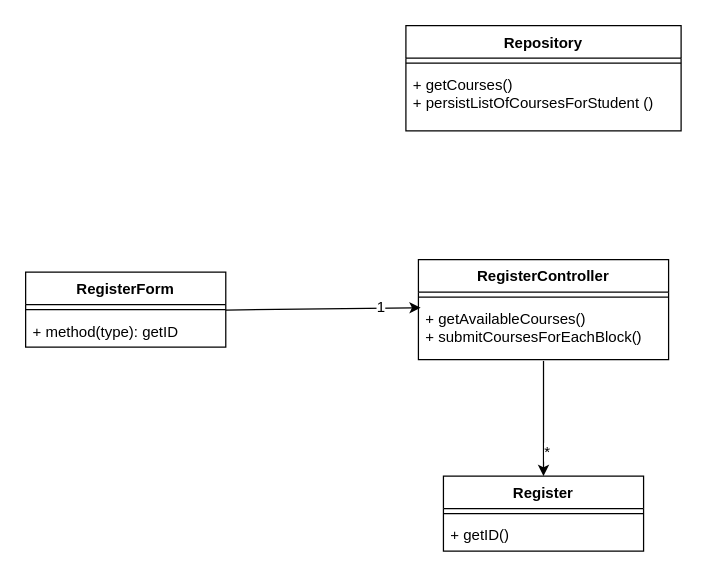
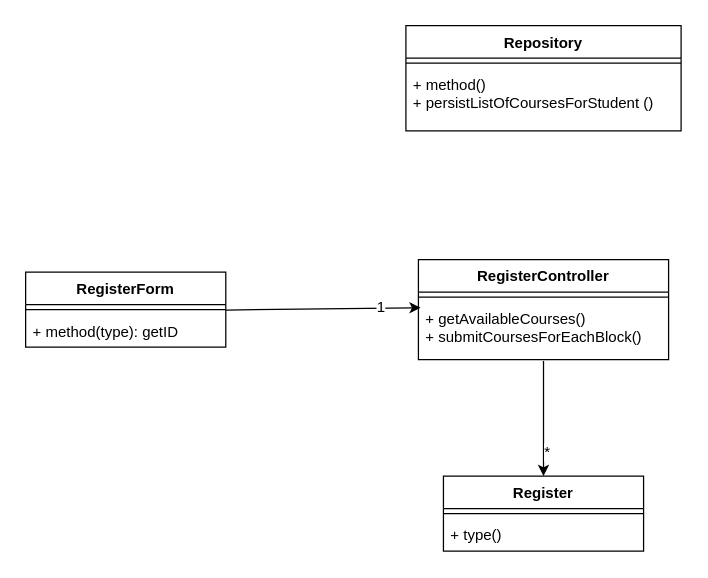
  <mxCell id="0" />
  <mxCell id="1" parent="0" />
  <mxCell id="2" value="RegisterForm" style="swimlane;fontStyle=1;align=center;verticalAlign=top;childLayout=stackLayout;horizontal=1;startSize=26;horizontalStack=0;resizeParent=1;resizeParentMax=0;resizeLast=0;collapsible=1;marginBottom=0;" vertex="1" parent="1"><mxGeometry x="20" y="217" width="160" height="60" as="geometry" /></mxCell>
  <mxCell id="3" value="" style="line;strokeWidth=1;fillColor=none;align=left;verticalAlign=middle;spacingTop=-1;spacingLeft=3;spacingRight=3;rotatable=0;labelPosition=right;points=[];portConstraint=eastwest;" vertex="1" parent="2"><mxGeometry y="26" width="160" height="8" as="geometry" /></mxCell>
  <mxCell id="4" value="+ method(type): getID" style="text;strokeColor=none;fillColor=none;align=left;verticalAlign=top;spacingLeft=4;spacingRight=4;overflow=hidden;rotatable=0;points=[[0,0.5],[1,0.5]];portConstraint=eastwest;" vertex="1" parent="2"><mxGeometry y="34" width="160" height="26" as="geometry" /></mxCell>
  <mxCell id="5" value="Register" style="swimlane;fontStyle=1;align=center;verticalAlign=top;childLayout=stackLayout;horizontal=1;startSize=26;horizontalStack=0;resizeParent=1;resizeParentMax=0;resizeLast=0;collapsible=1;marginBottom=0;" vertex="1" parent="1"><mxGeometry x="354" y="380" width="160" height="60" as="geometry" /></mxCell>
  <mxCell id="6" value="" style="line;strokeWidth=1;fillColor=none;align=left;verticalAlign=middle;spacingTop=-1;spacingLeft=3;spacingRight=3;rotatable=0;labelPosition=right;points=[];portConstraint=eastwest;" vertex="1" parent="5"><mxGeometry y="26" width="160" height="8" as="geometry" /></mxCell>
- <mxCell id="7" value="+ getID()" style="text;strokeColor=none;fillColor=none;align=left;verticalAlign=top;spacingLeft=4;spacingRight=4;overflow=hidden;rotatable=0;points=[[0,0.5],[1,0.5]];portConstraint=eastwest;" vertex="1" parent="5"><mxGeometry y="34" width="160" height="26" as="geometry" /></mxCell>
+ <mxCell id="7" value="+ type()" style="text;strokeColor=none;fillColor=none;align=left;verticalAlign=top;spacingLeft=4;spacingRight=4;overflow=hidden;rotatable=0;points=[[0,0.5],[1,0.5]];portConstraint=eastwest;" vertex="1" parent="5"><mxGeometry y="34" width="160" height="26" as="geometry" /></mxCell>
  <mxCell id="8" value="Repository" style="swimlane;fontStyle=1;align=center;verticalAlign=top;childLayout=stackLayout;horizontal=1;startSize=26;horizontalStack=0;resizeParent=1;resizeParentMax=0;resizeLast=0;collapsible=1;marginBottom=0;" vertex="1" parent="1"><mxGeometry x="324" y="20" width="220" height="84" as="geometry" /></mxCell>
  <mxCell id="9" value="" style="line;strokeWidth=1;fillColor=none;align=left;verticalAlign=middle;spacingTop=-1;spacingLeft=3;spacingRight=3;rotatable=0;labelPosition=right;points=[];portConstraint=eastwest;" vertex="1" parent="8"><mxGeometry y="26" width="220" height="8" as="geometry" /></mxCell>
- <mxCell id="10" value="+ getCourses()&#10;+ persistListOfCoursesForStudent ()" style="text;strokeColor=none;fillColor=none;align=left;verticalAlign=top;spacingLeft=4;spacingRight=4;overflow=hidden;rotatable=0;points=[[0,0.5],[1,0.5]];portConstraint=eastwest;" vertex="1" parent="8"><mxGeometry y="34" width="220" height="50" as="geometry" /></mxCell>
+ <mxCell id="10" value="+ method()&#10;+ persistListOfCoursesForStudent ()" style="text;strokeColor=none;fillColor=none;align=left;verticalAlign=top;spacingLeft=4;spacingRight=4;overflow=hidden;rotatable=0;points=[[0,0.5],[1,0.5]];portConstraint=eastwest;" vertex="1" parent="8"><mxGeometry y="34" width="220" height="50" as="geometry" /></mxCell>
  <mxCell id="11" value="RegisterController" style="swimlane;fontStyle=1;align=center;verticalAlign=top;childLayout=stackLayout;horizontal=1;startSize=26;horizontalStack=0;resizeParent=1;resizeParentMax=0;resizeLast=0;collapsible=1;marginBottom=0;" vertex="1" parent="1"><mxGeometry x="334" y="207" width="200" height="80" as="geometry" /></mxCell>
  <mxCell id="12" value="" style="line;strokeWidth=1;fillColor=none;align=left;verticalAlign=middle;spacingTop=-1;spacingLeft=3;spacingRight=3;rotatable=0;labelPosition=right;points=[];portConstraint=eastwest;" vertex="1" parent="11"><mxGeometry y="26" width="200" height="8" as="geometry" /></mxCell>
  <mxCell id="13" value="+ getAvailableCourses() &#10;+ submitCoursesForEachBlock()" style="text;strokeColor=none;fillColor=none;align=left;verticalAlign=top;spacingLeft=4;spacingRight=4;overflow=hidden;rotatable=0;points=[[0,0.5],[1,0.5]];portConstraint=eastwest;" vertex="1" parent="11"><mxGeometry y="34" width="200" height="46" as="geometry" /></mxCell>
  <mxCell id="14" value="" style="endArrow=classic;html=1;exitX=1.001;exitY=0.537;exitDx=0;exitDy=0;entryX=0.009;entryY=0.096;entryDx=0;entryDy=0;entryPerimeter=0;exitPerimeter=0;" edge="1" parent="1" source="3" target="13"><mxGeometry width="50" height="50" relative="1" as="geometry"><mxPoint x="211.28" y="253.598" as="sourcePoint" /><mxPoint x="400" y="130" as="targetPoint" /></mxGeometry></mxCell>
  <mxCell id="15" value="1" style="text;html=1;align=center;verticalAlign=middle;resizable=0;points=[];labelBackgroundColor=#ffffff;" vertex="1" connectable="0" parent="14"><mxGeometry x="0.569" y="1" relative="1" as="geometry"><mxPoint x="1" as="offset" /></mxGeometry></mxCell>
  <mxCell id="16" value="" style="endArrow=classic;html=1;entryX=0.5;entryY=0;entryDx=0;entryDy=0;" edge="1" parent="1" target="5"><mxGeometry width="50" height="50" relative="1" as="geometry"><mxPoint x="434" y="288" as="sourcePoint" /><mxPoint x="341.8" y="255.416" as="targetPoint" /></mxGeometry></mxCell>
  <mxCell id="17" value="*" style="text;html=1;align=center;verticalAlign=middle;resizable=0;points=[];labelBackgroundColor=#ffffff;" vertex="1" connectable="0" parent="16"><mxGeometry x="0.569" y="1" relative="1" as="geometry"><mxPoint x="1" as="offset" /></mxGeometry></mxCell>
